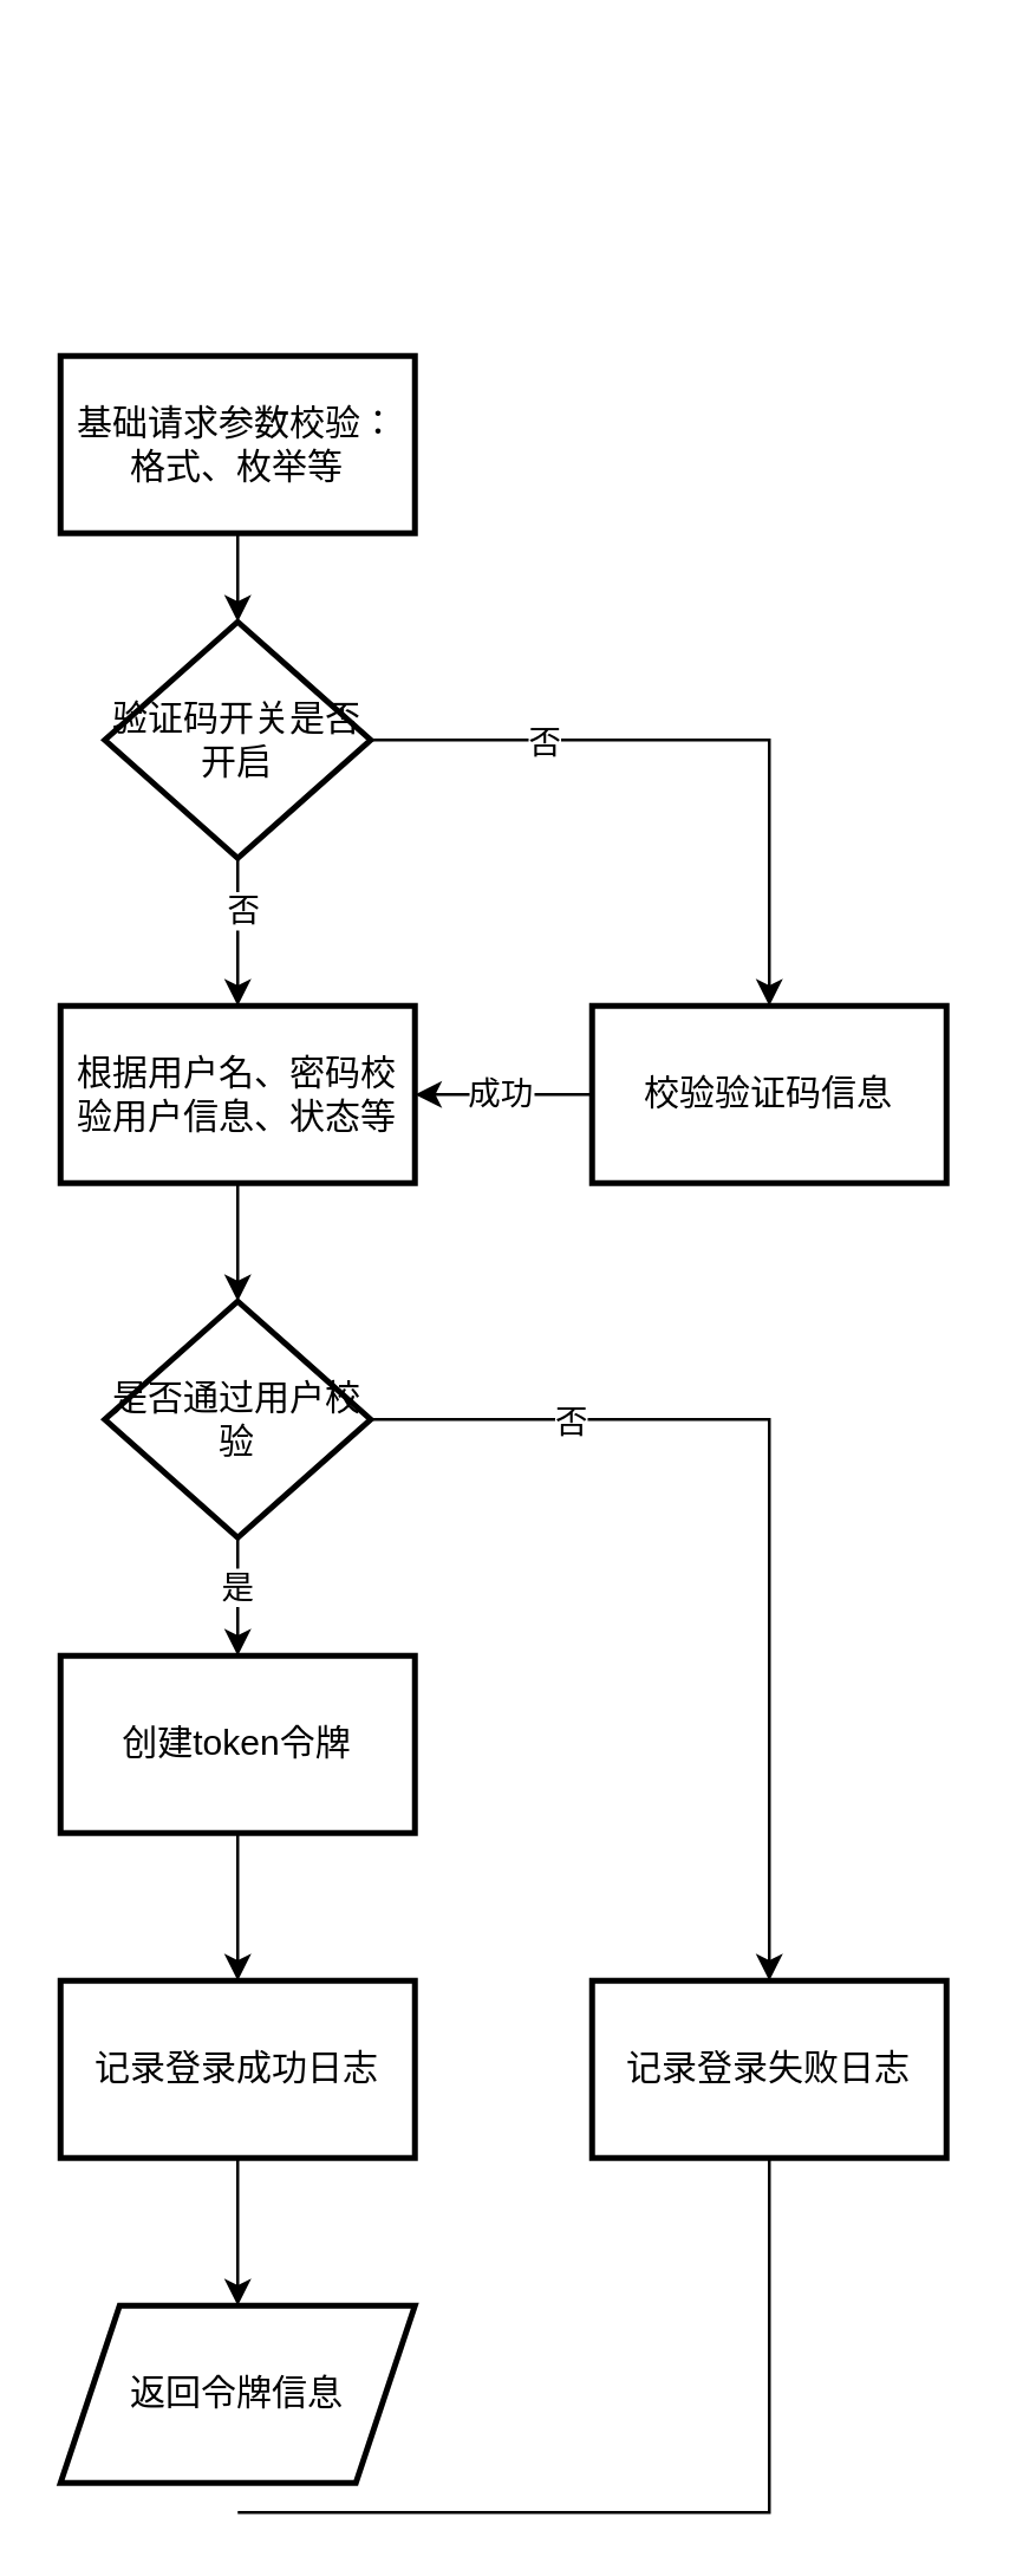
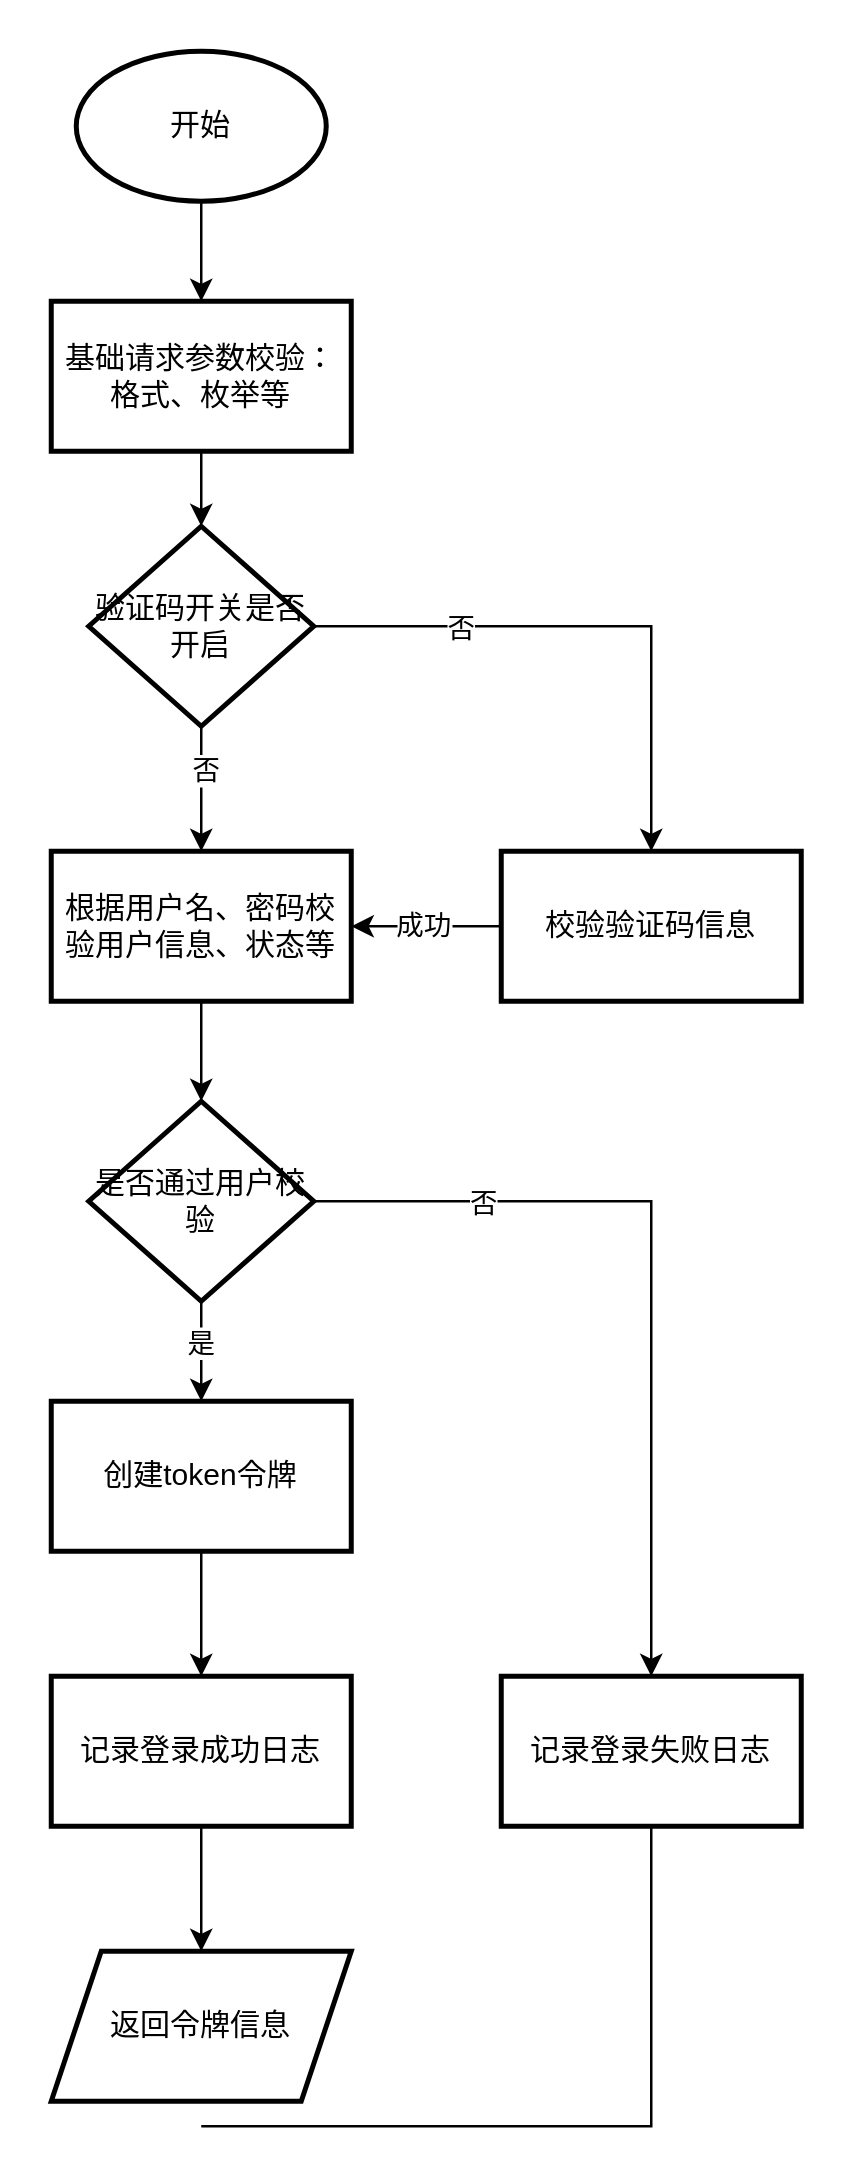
  <mxCell id="0" />
  <mxCell id="1" parent="0" />
+ <mxCell id="2" value="" style="edgeStyle=orthogonalEdgeStyle;rounded=0;orthogonalLoop=1;jettySize=auto;html=1;" edge="1" parent="1" source="3" target="5"><mxGeometry relative="1" as="geometry" /></mxCell>
+ <mxCell id="3" value="开始" style="strokeWidth=2;html=1;shape=mxgraph.flowchart.start_1;whiteSpace=wrap;" vertex="1" parent="1"><mxGeometry x="30" y="20" width="100" height="60" as="geometry" /></mxCell>
  <mxCell id="4" value="" style="edgeStyle=orthogonalEdgeStyle;rounded=0;orthogonalLoop=1;jettySize=auto;html=1;" edge="1" parent="1" source="5" target="10"><mxGeometry relative="1" as="geometry" /></mxCell>
  <mxCell id="5" value="基础请求参数校验：格式、枚举等" style="whiteSpace=wrap;html=1;strokeWidth=2;" vertex="1" parent="1"><mxGeometry x="20" y="120" width="120" height="60" as="geometry" /></mxCell>
  <mxCell id="6" value="" style="edgeStyle=orthogonalEdgeStyle;rounded=0;orthogonalLoop=1;jettySize=auto;html=1;" edge="1" parent="1" source="10" target="12"><mxGeometry relative="1" as="geometry" /></mxCell>
  <mxCell id="7" value="否" style="edgeLabel;html=1;align=center;verticalAlign=middle;resizable=0;points=[];" vertex="1" connectable="0" parent="6"><mxGeometry x="-0.32" y="1" relative="1" as="geometry"><mxPoint as="offset" /></mxGeometry></mxCell>
  <mxCell id="8" value="" style="edgeStyle=orthogonalEdgeStyle;rounded=0;orthogonalLoop=1;jettySize=auto;html=1;" edge="1" parent="1" source="10" target="15"><mxGeometry relative="1" as="geometry" /></mxCell>
  <mxCell id="9" value="否" style="edgeLabel;html=1;align=center;verticalAlign=middle;resizable=0;points=[];" vertex="1" connectable="0" parent="8"><mxGeometry x="-0.483" relative="1" as="geometry"><mxPoint as="offset" /></mxGeometry></mxCell>
  <mxCell id="10" value="验证码开关是否开启" style="rhombus;whiteSpace=wrap;html=1;strokeWidth=2;" vertex="1" parent="1"><mxGeometry x="35" y="210" width="90" height="80" as="geometry" /></mxCell>
  <mxCell id="11" value="" style="edgeStyle=orthogonalEdgeStyle;rounded=0;orthogonalLoop=1;jettySize=auto;html=1;" edge="1" parent="1" source="12" target="20"><mxGeometry relative="1" as="geometry" /></mxCell>
  <mxCell id="12" value="根据用户名、密码校验用户信息、状态等" style="whiteSpace=wrap;html=1;strokeWidth=2;" vertex="1" parent="1"><mxGeometry x="20" y="340" width="120" height="60" as="geometry" /></mxCell>
  <mxCell id="13" value="" style="edgeStyle=orthogonalEdgeStyle;rounded=0;orthogonalLoop=1;jettySize=auto;html=1;" edge="1" parent="1" source="15" target="12"><mxGeometry relative="1" as="geometry" /></mxCell>
  <mxCell id="14" value="成功" style="edgeLabel;html=1;align=center;verticalAlign=middle;resizable=0;points=[];" vertex="1" connectable="0" parent="13"><mxGeometry x="0.067" y="-1" relative="1" as="geometry"><mxPoint as="offset" /></mxGeometry></mxCell>
  <mxCell id="15" value="校验验证码信息" style="whiteSpace=wrap;html=1;strokeWidth=2;" vertex="1" parent="1"><mxGeometry x="200" y="340" width="120" height="60" as="geometry" /></mxCell>
  <mxCell id="16" value="" style="edgeStyle=orthogonalEdgeStyle;rounded=0;orthogonalLoop=1;jettySize=auto;html=1;" edge="1" parent="1" source="20" target="22"><mxGeometry relative="1" as="geometry" /></mxCell>
  <mxCell id="17" value="是" style="edgeLabel;html=1;align=center;verticalAlign=middle;resizable=0;points=[];" vertex="1" connectable="0" parent="16"><mxGeometry x="-0.191" y="-1" relative="1" as="geometry"><mxPoint as="offset" /></mxGeometry></mxCell>
  <mxCell id="18" value="" style="edgeStyle=orthogonalEdgeStyle;rounded=0;orthogonalLoop=1;jettySize=auto;html=1;" edge="1" parent="1" source="20" target="27"><mxGeometry relative="1" as="geometry"><Array as="points"><mxPoint x="260" y="480" /></Array></mxGeometry></mxCell>
  <mxCell id="19" value="否" style="edgeLabel;html=1;align=center;verticalAlign=middle;resizable=0;points=[];" vertex="1" connectable="0" parent="18"><mxGeometry x="-0.575" y="-3" relative="1" as="geometry"><mxPoint x="-2" y="-3" as="offset" /></mxGeometry></mxCell>
  <mxCell id="20" value="是否通过用户校验" style="rhombus;whiteSpace=wrap;html=1;strokeWidth=2;" vertex="1" parent="1"><mxGeometry x="35" y="440" width="90" height="80" as="geometry" /></mxCell>
  <mxCell id="21" value="" style="edgeStyle=orthogonalEdgeStyle;rounded=0;orthogonalLoop=1;jettySize=auto;html=1;" edge="1" parent="1" source="22" target="24"><mxGeometry relative="1" as="geometry" /></mxCell>
  <mxCell id="22" value="创建token令牌" style="whiteSpace=wrap;html=1;strokeWidth=2;" vertex="1" parent="1"><mxGeometry x="20" y="560" width="120" height="60" as="geometry" /></mxCell>
  <mxCell id="23" value="" style="edgeStyle=orthogonalEdgeStyle;rounded=0;orthogonalLoop=1;jettySize=auto;html=1;" edge="1" parent="1" source="24" target="25"><mxGeometry relative="1" as="geometry" /></mxCell>
  <mxCell id="24" value="记录登录成功日志" style="whiteSpace=wrap;html=1;strokeWidth=2;" vertex="1" parent="1"><mxGeometry x="20" y="670" width="120" height="60" as="geometry" /></mxCell>
  <mxCell id="25" value="返回令牌信息" style="shape=parallelogram;perimeter=parallelogramPerimeter;whiteSpace=wrap;html=1;fixedSize=1;strokeWidth=2;" vertex="1" parent="1"><mxGeometry x="20" y="780" width="120" height="60" as="geometry" /></mxCell>
  <mxCell id="26" value="" style="edgeStyle=orthogonalEdgeStyle;rounded=0;orthogonalLoop=1;jettySize=auto;html=1;endArrow=none;endFill=0;" edge="1" parent="1" source="27"><mxGeometry relative="1" as="geometry"><mxPoint x="80" y="850" as="targetPoint" /><Array as="points"><mxPoint x="260" y="850" /></Array></mxGeometry></mxCell>
  <mxCell id="27" value="记录登录失败日志" style="whiteSpace=wrap;html=1;strokeWidth=2;" vertex="1" parent="1"><mxGeometry x="200" y="670" width="120" height="60" as="geometry" /></mxCell>
